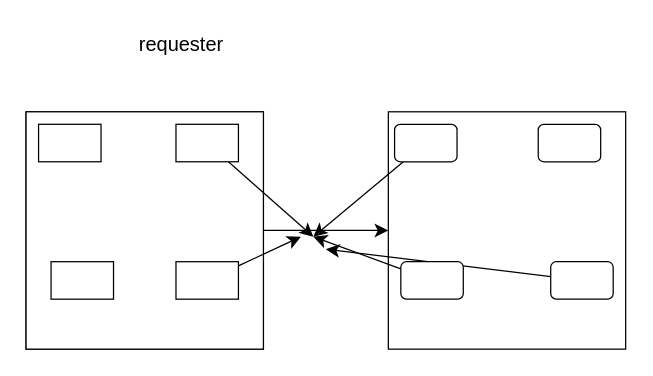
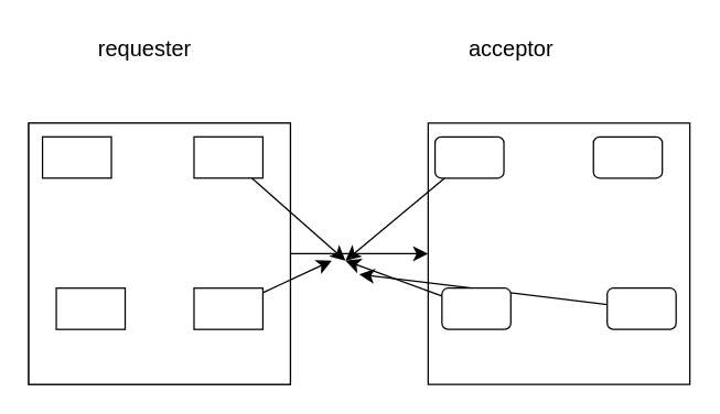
  <mxCell id="0" />
  <mxCell id="1" parent="0" />
  <mxCell id="2" value="" style="whiteSpace=wrap;html=1;aspect=fixed;" vertex="1" parent="1"><mxGeometry x="20" y="89" width="190" height="190" as="geometry" /></mxCell>
  <mxCell id="3" value="" style="whiteSpace=wrap;html=1;aspect=fixed;" vertex="1" parent="1"><mxGeometry x="310" y="89" width="190" height="190" as="geometry" /></mxCell>
  <mxCell id="4" value="" style="rounded=0;whiteSpace=wrap;html=1;" vertex="1" parent="1"><mxGeometry x="140" y="99" width="50" height="30" as="geometry" /></mxCell>
  <mxCell id="5" value="" style="edgeStyle=none;curved=1;rounded=0;orthogonalLoop=1;jettySize=auto;html=1;fontSize=12;startSize=8;endSize=8;" edge="1" parent="1" source="6" target="3"><mxGeometry relative="1" as="geometry" /></mxCell>
  <mxCell id="6" value="" style="whiteSpace=wrap;html=1;aspect=fixed;" vertex="1" parent="1"><mxGeometry x="20" y="89" width="190" height="190" as="geometry" /></mxCell>
  <mxCell id="7" style="edgeStyle=none;curved=1;rounded=0;orthogonalLoop=1;jettySize=auto;html=1;fontSize=12;startSize=8;endSize=8;" edge="1" parent="1" source="8"><mxGeometry relative="1" as="geometry"><mxPoint x="250" y="189" as="targetPoint" /></mxGeometry></mxCell>
  <mxCell id="8" value="" style="rounded=0;whiteSpace=wrap;html=1;" vertex="1" parent="1"><mxGeometry x="140" y="99" width="50" height="30" as="geometry" /></mxCell>
  <mxCell id="9" style="edgeStyle=none;curved=1;rounded=0;orthogonalLoop=1;jettySize=auto;html=1;fontSize=12;startSize=8;endSize=8;" edge="1" parent="1" source="10"><mxGeometry relative="1" as="geometry"><mxPoint x="240" y="189" as="targetPoint" /></mxGeometry></mxCell>
  <mxCell id="10" value="" style="rounded=0;whiteSpace=wrap;html=1;" vertex="1" parent="1"><mxGeometry x="140" y="209" width="50" height="30" as="geometry" /></mxCell>
  <mxCell id="11" value="" style="rounded=0;whiteSpace=wrap;html=1;" vertex="1" parent="1"><mxGeometry x="40" y="209" width="50" height="30" as="geometry" /></mxCell>
  <mxCell id="12" value="" style="rounded=0;whiteSpace=wrap;html=1;" vertex="1" parent="1"><mxGeometry x="30" y="99" width="50" height="30" as="geometry" /></mxCell>
  <mxCell id="13" style="edgeStyle=none;curved=1;rounded=0;orthogonalLoop=1;jettySize=auto;html=1;fontSize=12;startSize=8;endSize=8;" edge="1" parent="1" source="14"><mxGeometry relative="1" as="geometry"><mxPoint x="250" y="189" as="targetPoint" /></mxGeometry></mxCell>
  <mxCell id="14" value="" style="rounded=1;whiteSpace=wrap;html=1;" vertex="1" parent="1"><mxGeometry x="315" y="99" width="50" height="30" as="geometry" /></mxCell>
  <mxCell id="15" value="" style="rounded=1;whiteSpace=wrap;html=1;" vertex="1" parent="1"><mxGeometry x="430" y="99" width="50" height="30" as="geometry" /></mxCell>
  <mxCell id="16" style="edgeStyle=none;curved=1;rounded=0;orthogonalLoop=1;jettySize=auto;html=1;fontSize=12;startSize=8;endSize=8;" edge="1" parent="1" source="17"><mxGeometry relative="1" as="geometry"><mxPoint x="260" y="199" as="targetPoint" /></mxGeometry></mxCell>
  <mxCell id="17" value="" style="rounded=1;whiteSpace=wrap;html=1;" vertex="1" parent="1"><mxGeometry x="440" y="209" width="50" height="30" as="geometry" /></mxCell>
  <mxCell id="18" style="edgeStyle=none;curved=1;rounded=0;orthogonalLoop=1;jettySize=auto;html=1;fontSize=12;startSize=8;endSize=8;" edge="1" parent="1" source="19"><mxGeometry relative="1" as="geometry"><mxPoint x="250" y="189" as="targetPoint" /></mxGeometry></mxCell>
  <mxCell id="19" value="" style="rounded=1;whiteSpace=wrap;html=1;" vertex="1" parent="1"><mxGeometry x="320" y="209" width="50" height="30" as="geometry" /></mxCell>
- <mxCell id="20" value="requester" style="text;html=1;align=center;verticalAlign=middle;resizable=0;points=[];autosize=1;strokeColor=none;fillColor=none;fontSize=16;" vertex="1" parent="1"><mxGeometry x="99" y="20" width="90" height="30" as="geometry" /></mxCell>
+ <mxCell id="20" value="requester" style="text;html=1;align=center;verticalAlign=middle;resizable=0;points=[];autosize=1;strokeColor=none;fillColor=none;fontSize=16;" vertex="1" parent="1"><mxGeometry x="59" y="20" width="90" height="30" as="geometry" /></mxCell>
+ <mxCell id="21" value="acceptor" style="text;html=1;align=center;verticalAlign=middle;resizable=0;points=[];autosize=1;strokeColor=none;fillColor=none;fontSize=16;" vertex="1" parent="1"><mxGeometry x="330" y="20" width="80" height="30" as="geometry" /></mxCell>
